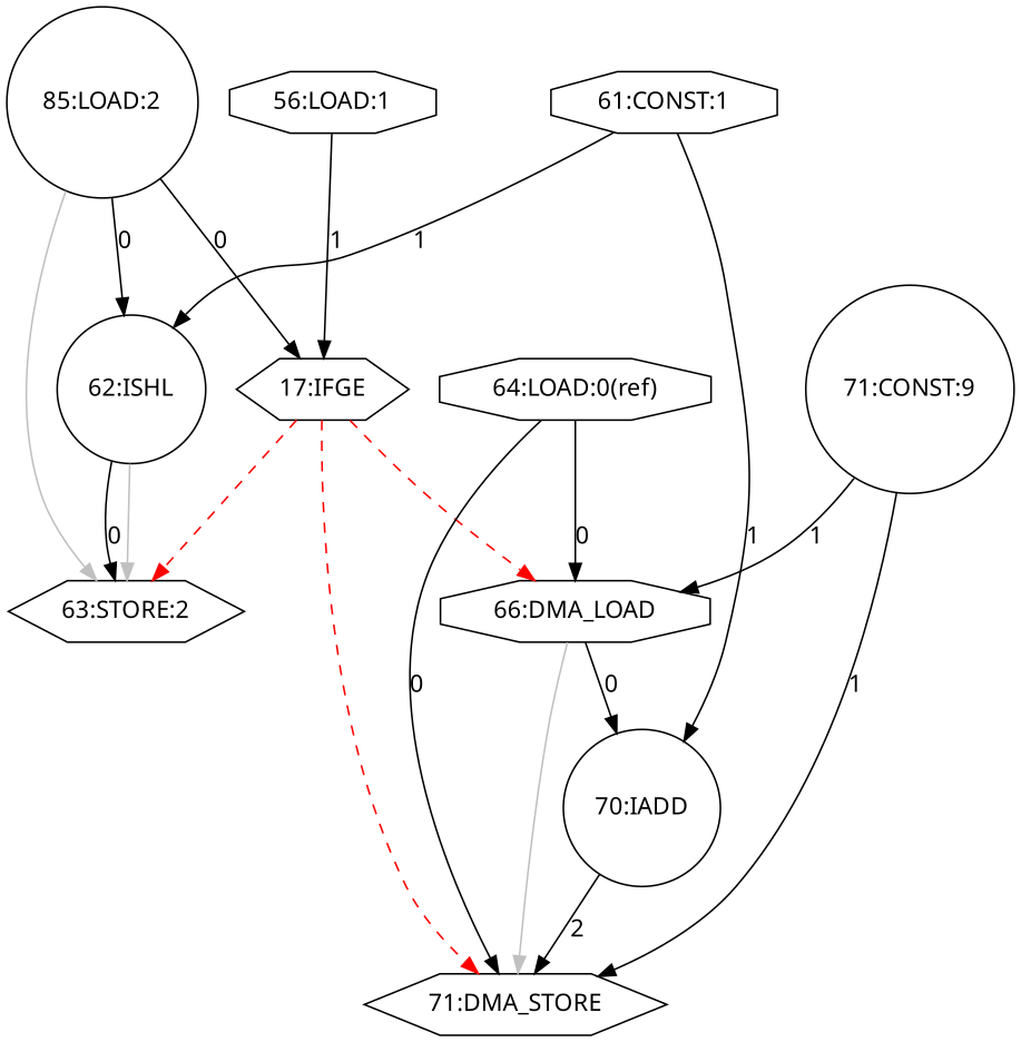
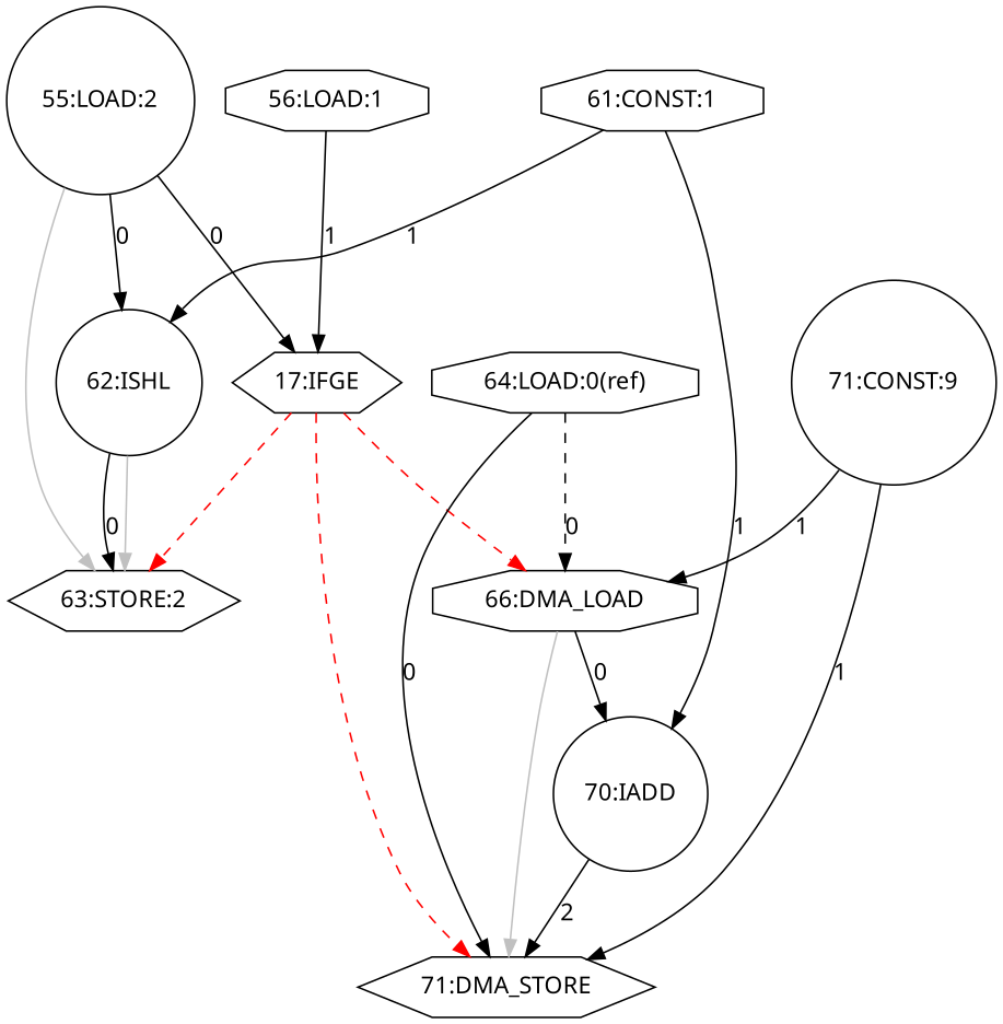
  digraph {
    fontname="Noto Sans"
    node [fontname="Noto Sans" shape=circle]
    edge [fontname="Noto Sans"]
    "63:STORE:2" [shape=hexagon]
    "62:ISHL"
-   "55:LOAD:2" [label="85:LOAD:2"]
+   "55:LOAD:2"
    n4 [label="17:IFGE" shape=hexagon]
    "66:DMA_LOAD" [shape=octagon]
    "71:DMA_STORE" [shape=hexagon]
    "70:IADD"
    "56:LOAD:1" [shape=octagon]
    "61:CONST:1" [shape=octagon]
    "64:LOAD:0(ref)" [shape=octagon]
    "71:CONST:9"
    "62:ISHL" -> "63:STORE:2" [label=0]
    "62:ISHL" -> "63:STORE:2" [color=gray]
    "55:LOAD:2" -> "63:STORE:2" [color=gray]
    "55:LOAD:2" -> "62:ISHL" [label=0]
    "55:LOAD:2" -> n4 [label=0]
    n4 -> "63:STORE:2" [color=red style=dashed]
    n4 -> "66:DMA_LOAD" [color=red style=dashed]
    n4 -> "71:DMA_STORE" [color=red style=dashed]
    "66:DMA_LOAD" -> "71:DMA_STORE" [color=gray]
    "66:DMA_LOAD" -> "70:IADD" [label=0]
    "70:IADD" -> "71:DMA_STORE" [label=2]
    "56:LOAD:1" -> n4 [label=1]
    "61:CONST:1" -> "62:ISHL" [label=1]
    "61:CONST:1" -> "70:IADD" [label=1]
-   "64:LOAD:0(ref)" -> "66:DMA_LOAD" [label=0]
+   "64:LOAD:0(ref)" -> "66:DMA_LOAD" [label=0 style=dashed]
    "64:LOAD:0(ref)" -> "71:DMA_STORE" [label=0]
    "71:CONST:9" -> "66:DMA_LOAD" [label=1]
    "71:CONST:9" -> "71:DMA_STORE" [label=1]
  }
